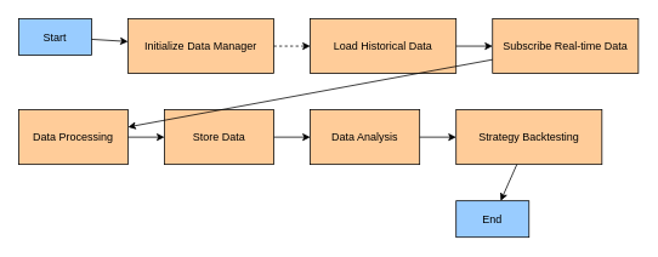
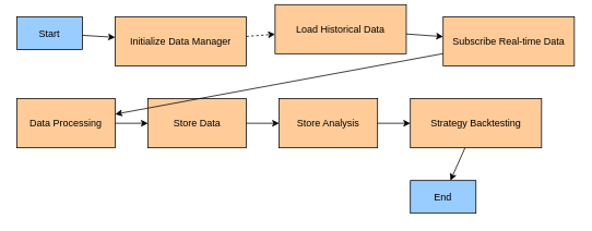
  <mxCell id="0" />
  <mxCell id="1" parent="0" />
  <mxCell id="2" value="Start" style="start;fillColor=#99ccff;" vertex="1" parent="1"><mxGeometry x="20" y="20" width="80" height="40" as="geometry" /></mxCell>
  <mxCell id="3" value="Initialize Data Manager" style="process;fillColor=#ffcc99;" vertex="1" parent="1"><mxGeometry x="140" y="20" width="160" height="60" as="geometry" /></mxCell>
- <mxCell id="4" value="Load Historical Data" style="process;fillColor=#ffcc99;" vertex="1" parent="1"><mxGeometry x="340" y="20" width="160" height="60" as="geometry" /></mxCell>
+ <mxCell id="4" value="Load Historical Data" style="process;fillColor=#ffcc99;" vertex="1" parent="1"><mxGeometry x="335" y="5" width="160" height="60" as="geometry" /></mxCell>
  <mxCell id="5" value="Subscribe Real-time Data" style="process;fillColor=#ffcc99;" vertex="1" parent="1"><mxGeometry x="540" y="20" width="160" height="60" as="geometry" /></mxCell>
  <mxCell id="6" value="Data Processing" style="process;fillColor=#ffcc99;" vertex="1" parent="1"><mxGeometry x="20" y="120" width="120" height="60" as="geometry" /></mxCell>
  <mxCell id="7" value="Store Data" style="process;fillColor=#ffcc99;" vertex="1" parent="1"><mxGeometry x="180" y="120" width="120" height="60" as="geometry" /></mxCell>
- <mxCell id="8" value="Data Analysis" style="process;fillColor=#ffcc99;" vertex="1" parent="1"><mxGeometry x="340" y="120" width="120" height="60" as="geometry" /></mxCell>
+ <mxCell id="8" value="Store Analysis" style="process;fillColor=#ffcc99;" vertex="1" parent="1"><mxGeometry x="340" y="120" width="120" height="60" as="geometry" /></mxCell>
  <mxCell id="9" value="Strategy Backtesting" style="process;fillColor=#ffcc99;" vertex="1" parent="1"><mxGeometry x="500" y="120" width="160" height="60" as="geometry" /></mxCell>
  <mxCell id="10" value="End" style="end;fillColor=#99ccff;" vertex="1" parent="1"><mxGeometry x="500" y="220" width="80" height="40" as="geometry" /></mxCell>
  <mxCell id="11" value="" style="endArrow=classic;html=1;" edge="1" parent="1" source="2" target="3"><mxGeometry width="50" height="50" relative="1" as="geometry" /></mxCell>
  <mxCell id="12" value="" style="endArrow=classic;html=1;dashed=1;" edge="1" parent="1" source="3" target="4"><mxGeometry width="50" height="50" relative="1" as="geometry" /></mxCell>
  <mxCell id="13" value="" style="endArrow=classic;html=1;" edge="1" parent="1" source="4" target="5"><mxGeometry width="50" height="50" relative="1" as="geometry" /></mxCell>
  <mxCell id="14" value="" style="endArrow=classic;html=1;" edge="1" parent="1" source="5" target="6"><mxGeometry width="50" height="50" relative="1" as="geometry" /></mxCell>
  <mxCell id="15" value="" style="endArrow=classic;html=1;" edge="1" parent="1" source="6" target="7"><mxGeometry width="50" height="50" relative="1" as="geometry" /></mxCell>
  <mxCell id="16" value="" style="endArrow=classic;html=1;" edge="1" parent="1" source="7" target="8"><mxGeometry width="50" height="50" relative="1" as="geometry" /></mxCell>
  <mxCell id="17" value="" style="endArrow=classic;html=1;" edge="1" parent="1" source="8" target="9"><mxGeometry width="50" height="50" relative="1" as="geometry" /></mxCell>
  <mxCell id="18" value="" style="endArrow=classic;html=1;" edge="1" parent="1" source="9" target="10"><mxGeometry width="50" height="50" relative="1" as="geometry" /></mxCell>
